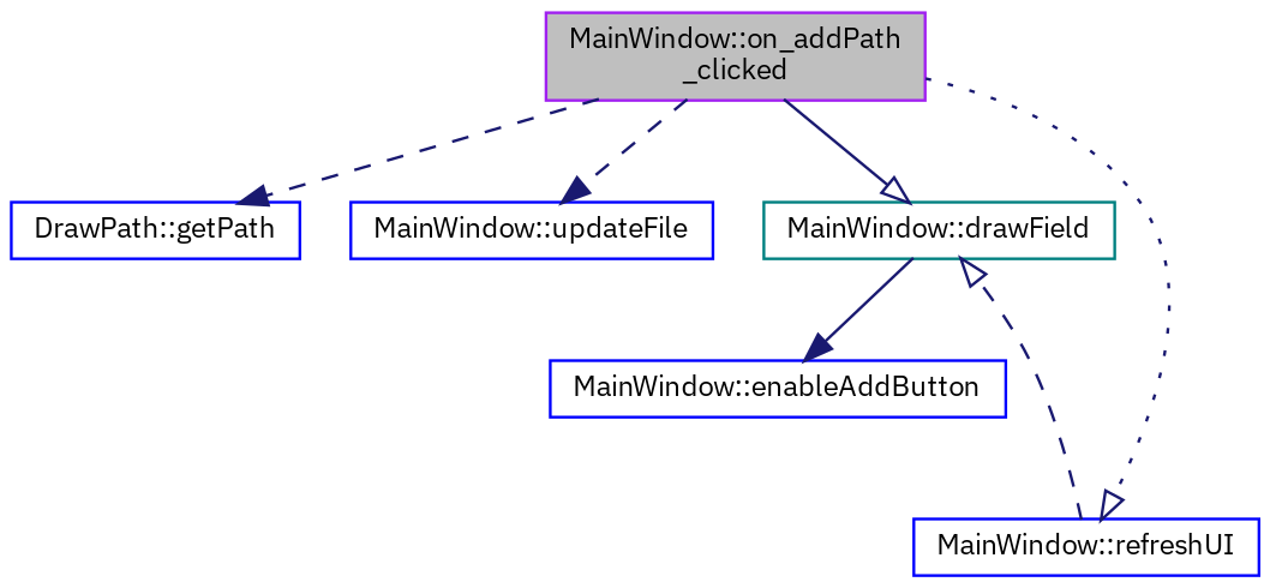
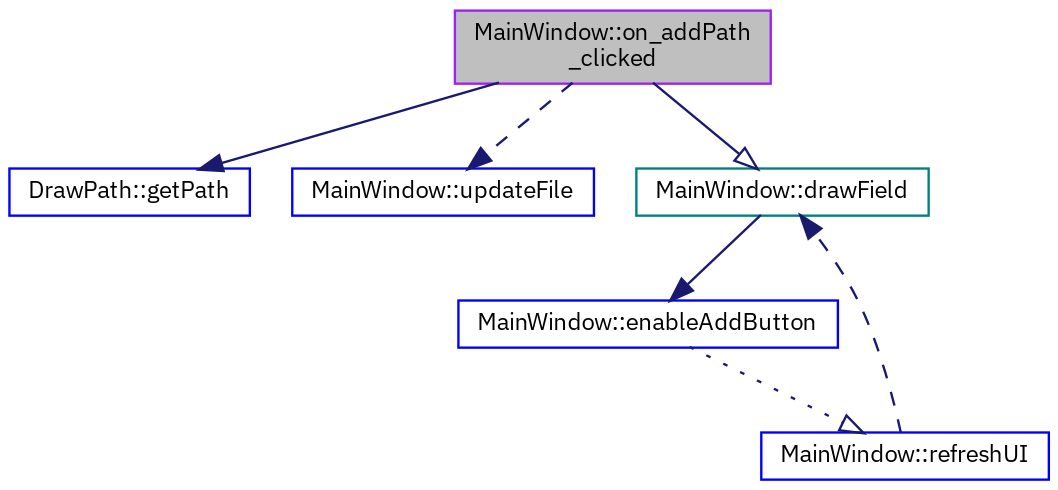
  digraph {
    fontname="IBM Plex Sans"
    rankdir=TB
    node [color=blue fillcolor=white fontname="IBM Plex Sans" fontsize=10 shape=record style=filled]
    edge [arrowhead=normal color=midnightblue fontname="IBM Plex Sans" fontsize=10 labelfontname=Helvetica labelfontsize=10 style=dashed]
    n1 [color=purple fillcolor=grey75 fontcolor=black height=0.2 label="MainWindow::on_addPath\l_clicked" width=0.4]
    n2 [height=0.2 label="DrawPath::getPath" width=0.4]
    n3 [height=0.2 label="MainWindow::updateFile" width=0.4]
    n4 [color=teal height=0.2 label="MainWindow::drawField" width=0.4]
    n5 [height=0.2 label="MainWindow::refreshUI" width=0.4]
    n6 [height=0.2 label="MainWindow::enableAddButton" width=0.4]
-   n1 -> n2
+   n1 -> n2 [style=solid]
    n1 -> n3
    n1 -> n4 [arrowhead=onormal style=solid]
-   n1 -> n5 [arrowhead=onormal style=dotted]
+   n6 -> n5 [arrowhead=onormal style=dotted]
    n4 -> n6 [style=solid]
-   n5 -> n4 [arrowhead=onormal]
+   n5 -> n4
  }
